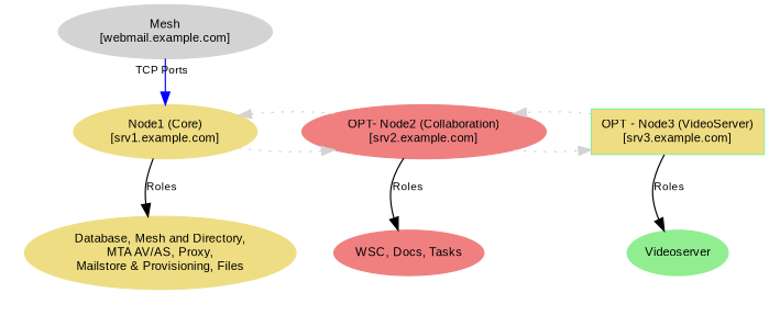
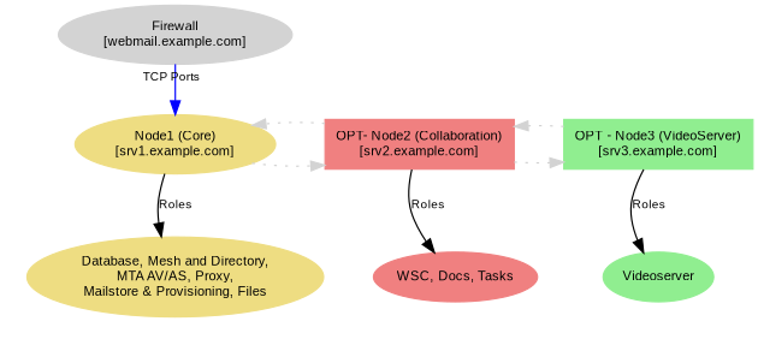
  digraph {
    rankdir=TB
    node [color=lightgoldenrod fontname=Arial fontsize=10 shape=ellipse style=filled]
    edge [color=lightgrey]
-   n1 [color=lightgrey label="Mesh\n[webmail.example.com]"]
+   n1 [color=lightgrey label="Firewall\n[webmail.example.com]"]
    n2 [label="Node1 (Core)\n[srv1.example.com]"]
-   n3 [color=lightcoral label="OPT- Node2 (Collaboration)\n[srv2.example.com]"]
-   n4 [color=lightgreen label="OPT - Node3 (VideoServer)\n[srv3.example.com]" shape=box fillcolor=lightgoldenrod]
+   n3 [color=lightcoral label="OPT- Node2 (Collaboration)\n[srv2.example.com]" shape=box]
+   n4 [color=lightgreen label="OPT - Node3 (VideoServer)\n[srv3.example.com]" shape=box]
    n5 [label="Database, Mesh and Directory,\nMTA AV/AS, Proxy,\nMailstore & Provisioning, Files"]
    n6 [color=lightcoral label="WSC, Docs, Tasks"]
    n7 [color=lightgreen label=Videoserver]
    subgraph sub_1 {
      rank=min
      n1
    }
    subgraph sub_2 {
      rank=same
      n2
      n3
      n4
    }
    subgraph cluster_3 {
      color=none
      n5
    }
    subgraph cluster_4 {
      color=none
      n6
    }
    subgraph cluster_5 {
      color=none
      n7
    }
    n1 -> n2 [color=blue fontname=Arial fontsize=9 labelangle=-15 labeldistance=1 taillabel="TCP Ports"]
    n2 -> n3 [style=dotted]
    n2 -> n5 [color=black fontname=Arial fontsize=9 label=Roles]
    n2 -> n5 [style=invis color=""]
    n3 -> n2 [style=dotted]
    n3 -> n4 [style=dotted]
    n3 -> n6 [color=black fontname=Arial fontsize=9 label=Roles]
    n3 -> n6 [style=invis color=""]
    n4 -> n3 [style=dotted]
    n4 -> n7 [color=black fontname=Arial fontsize=9 label=Roles]
    n4 -> n7 [style=invis color=""]
  }
